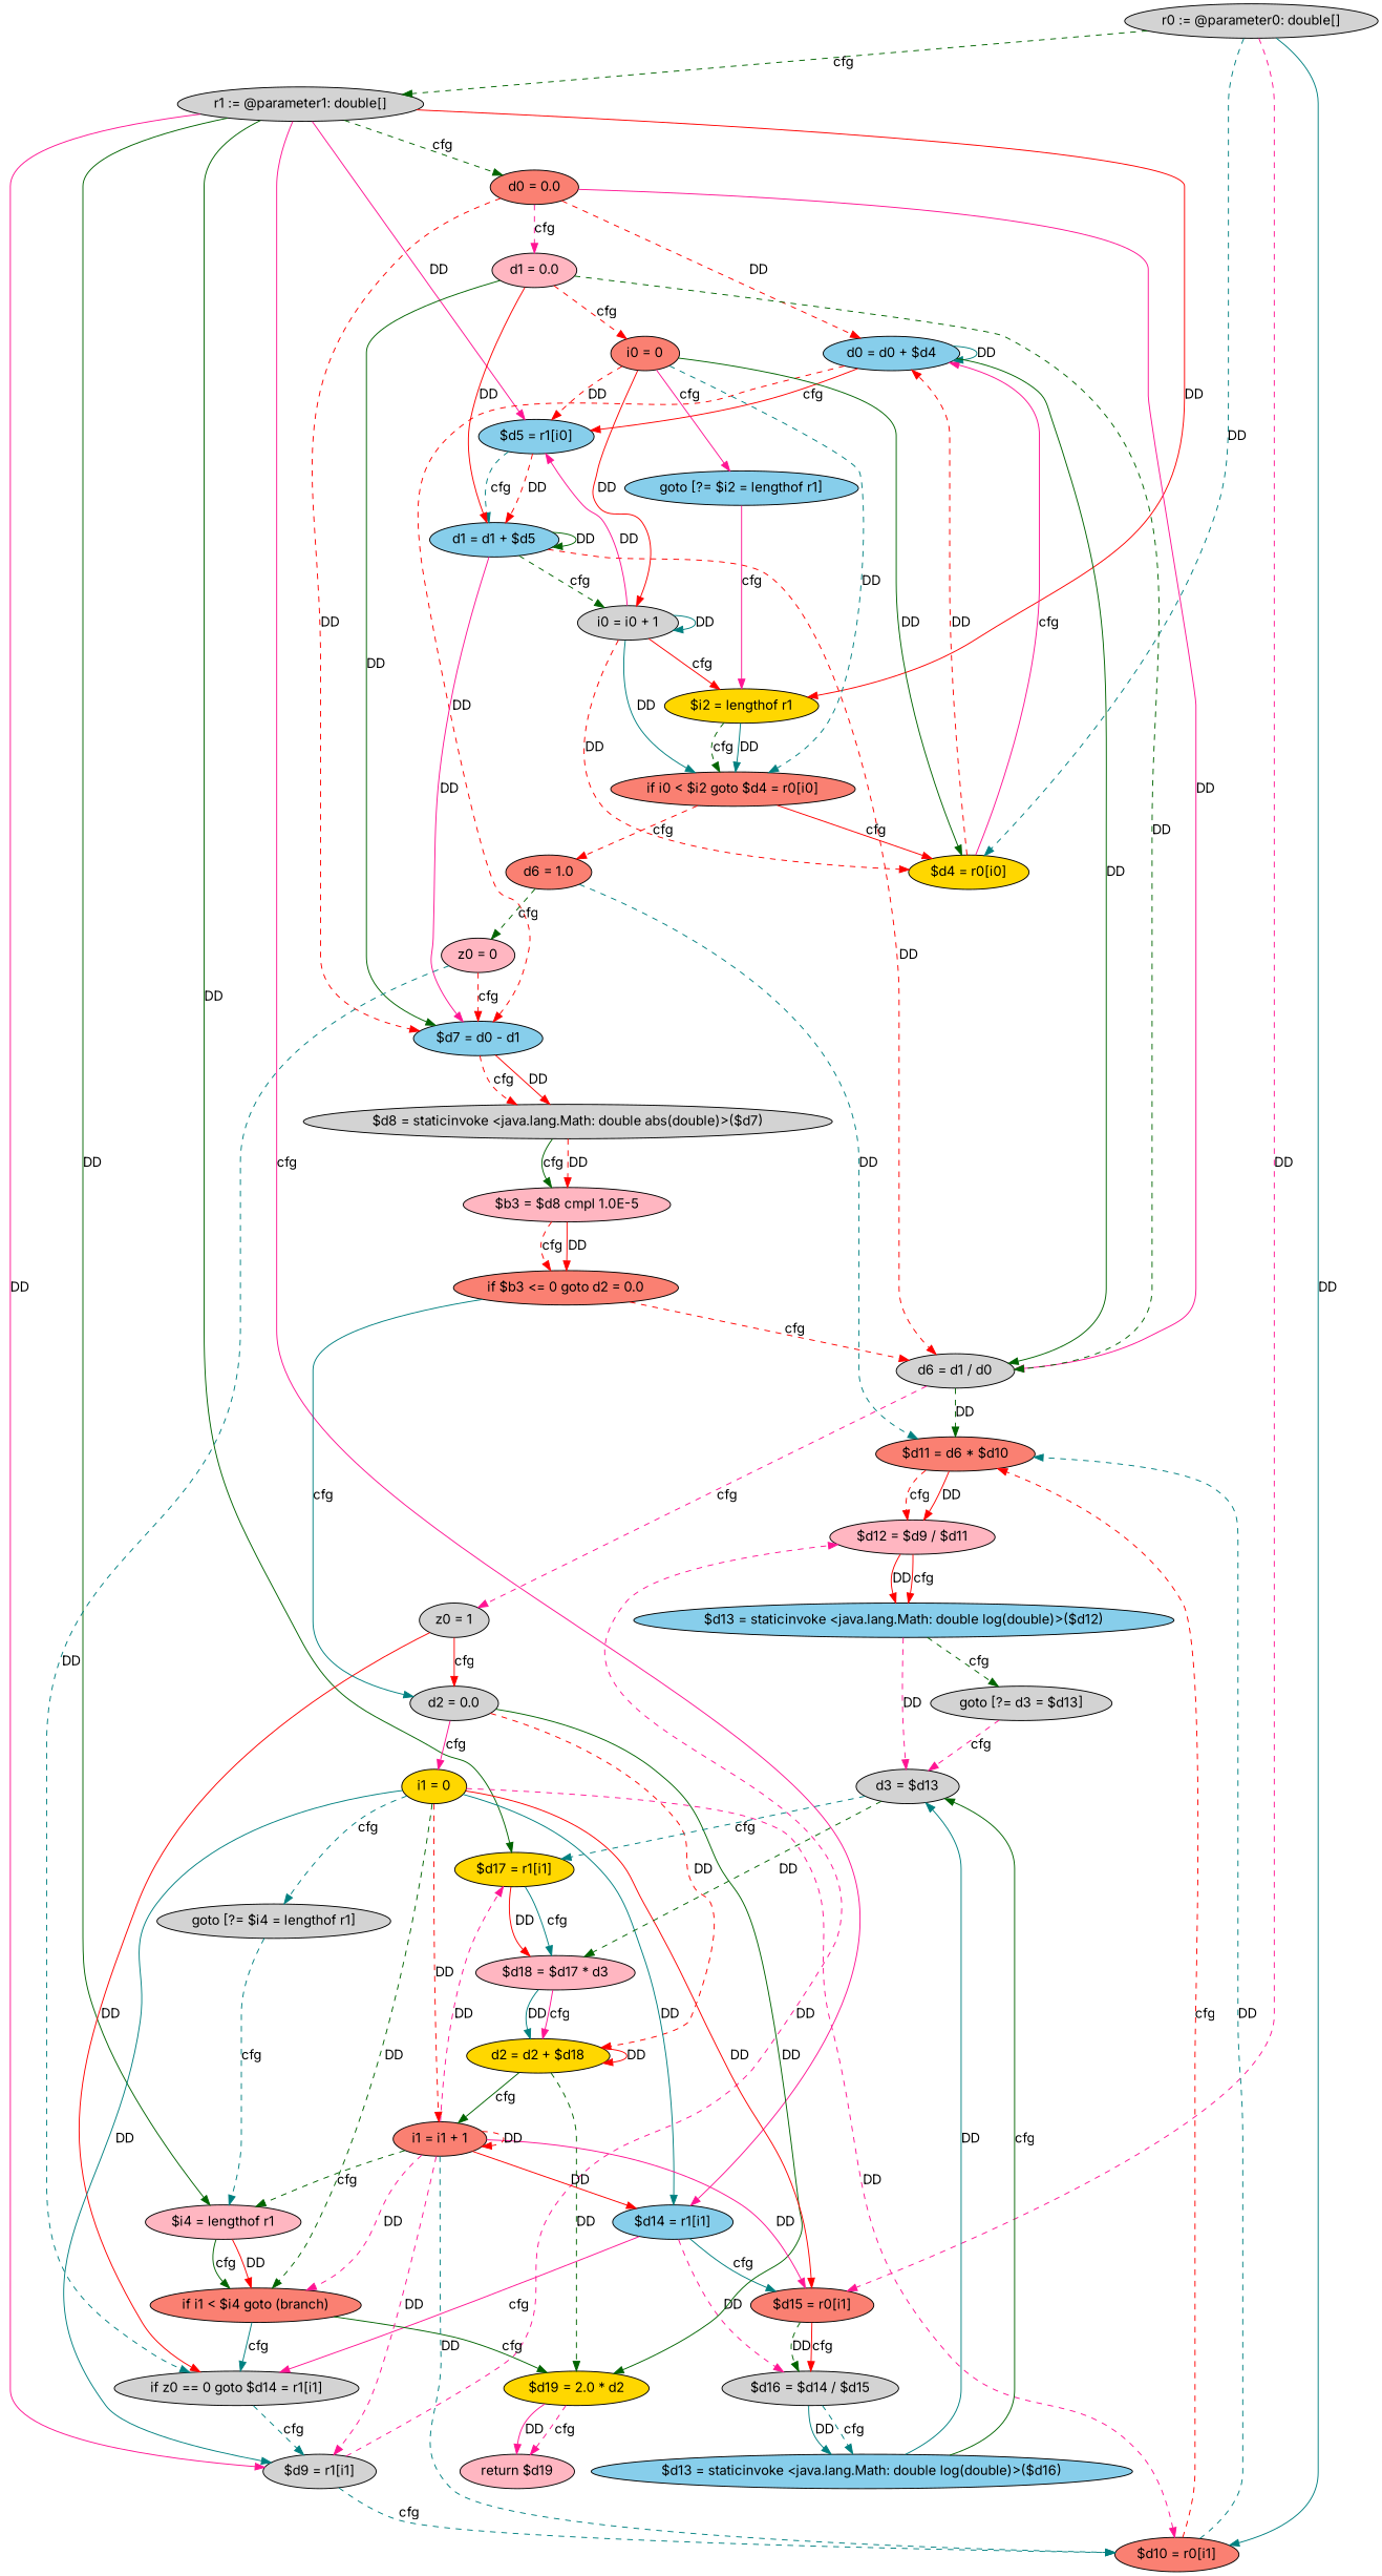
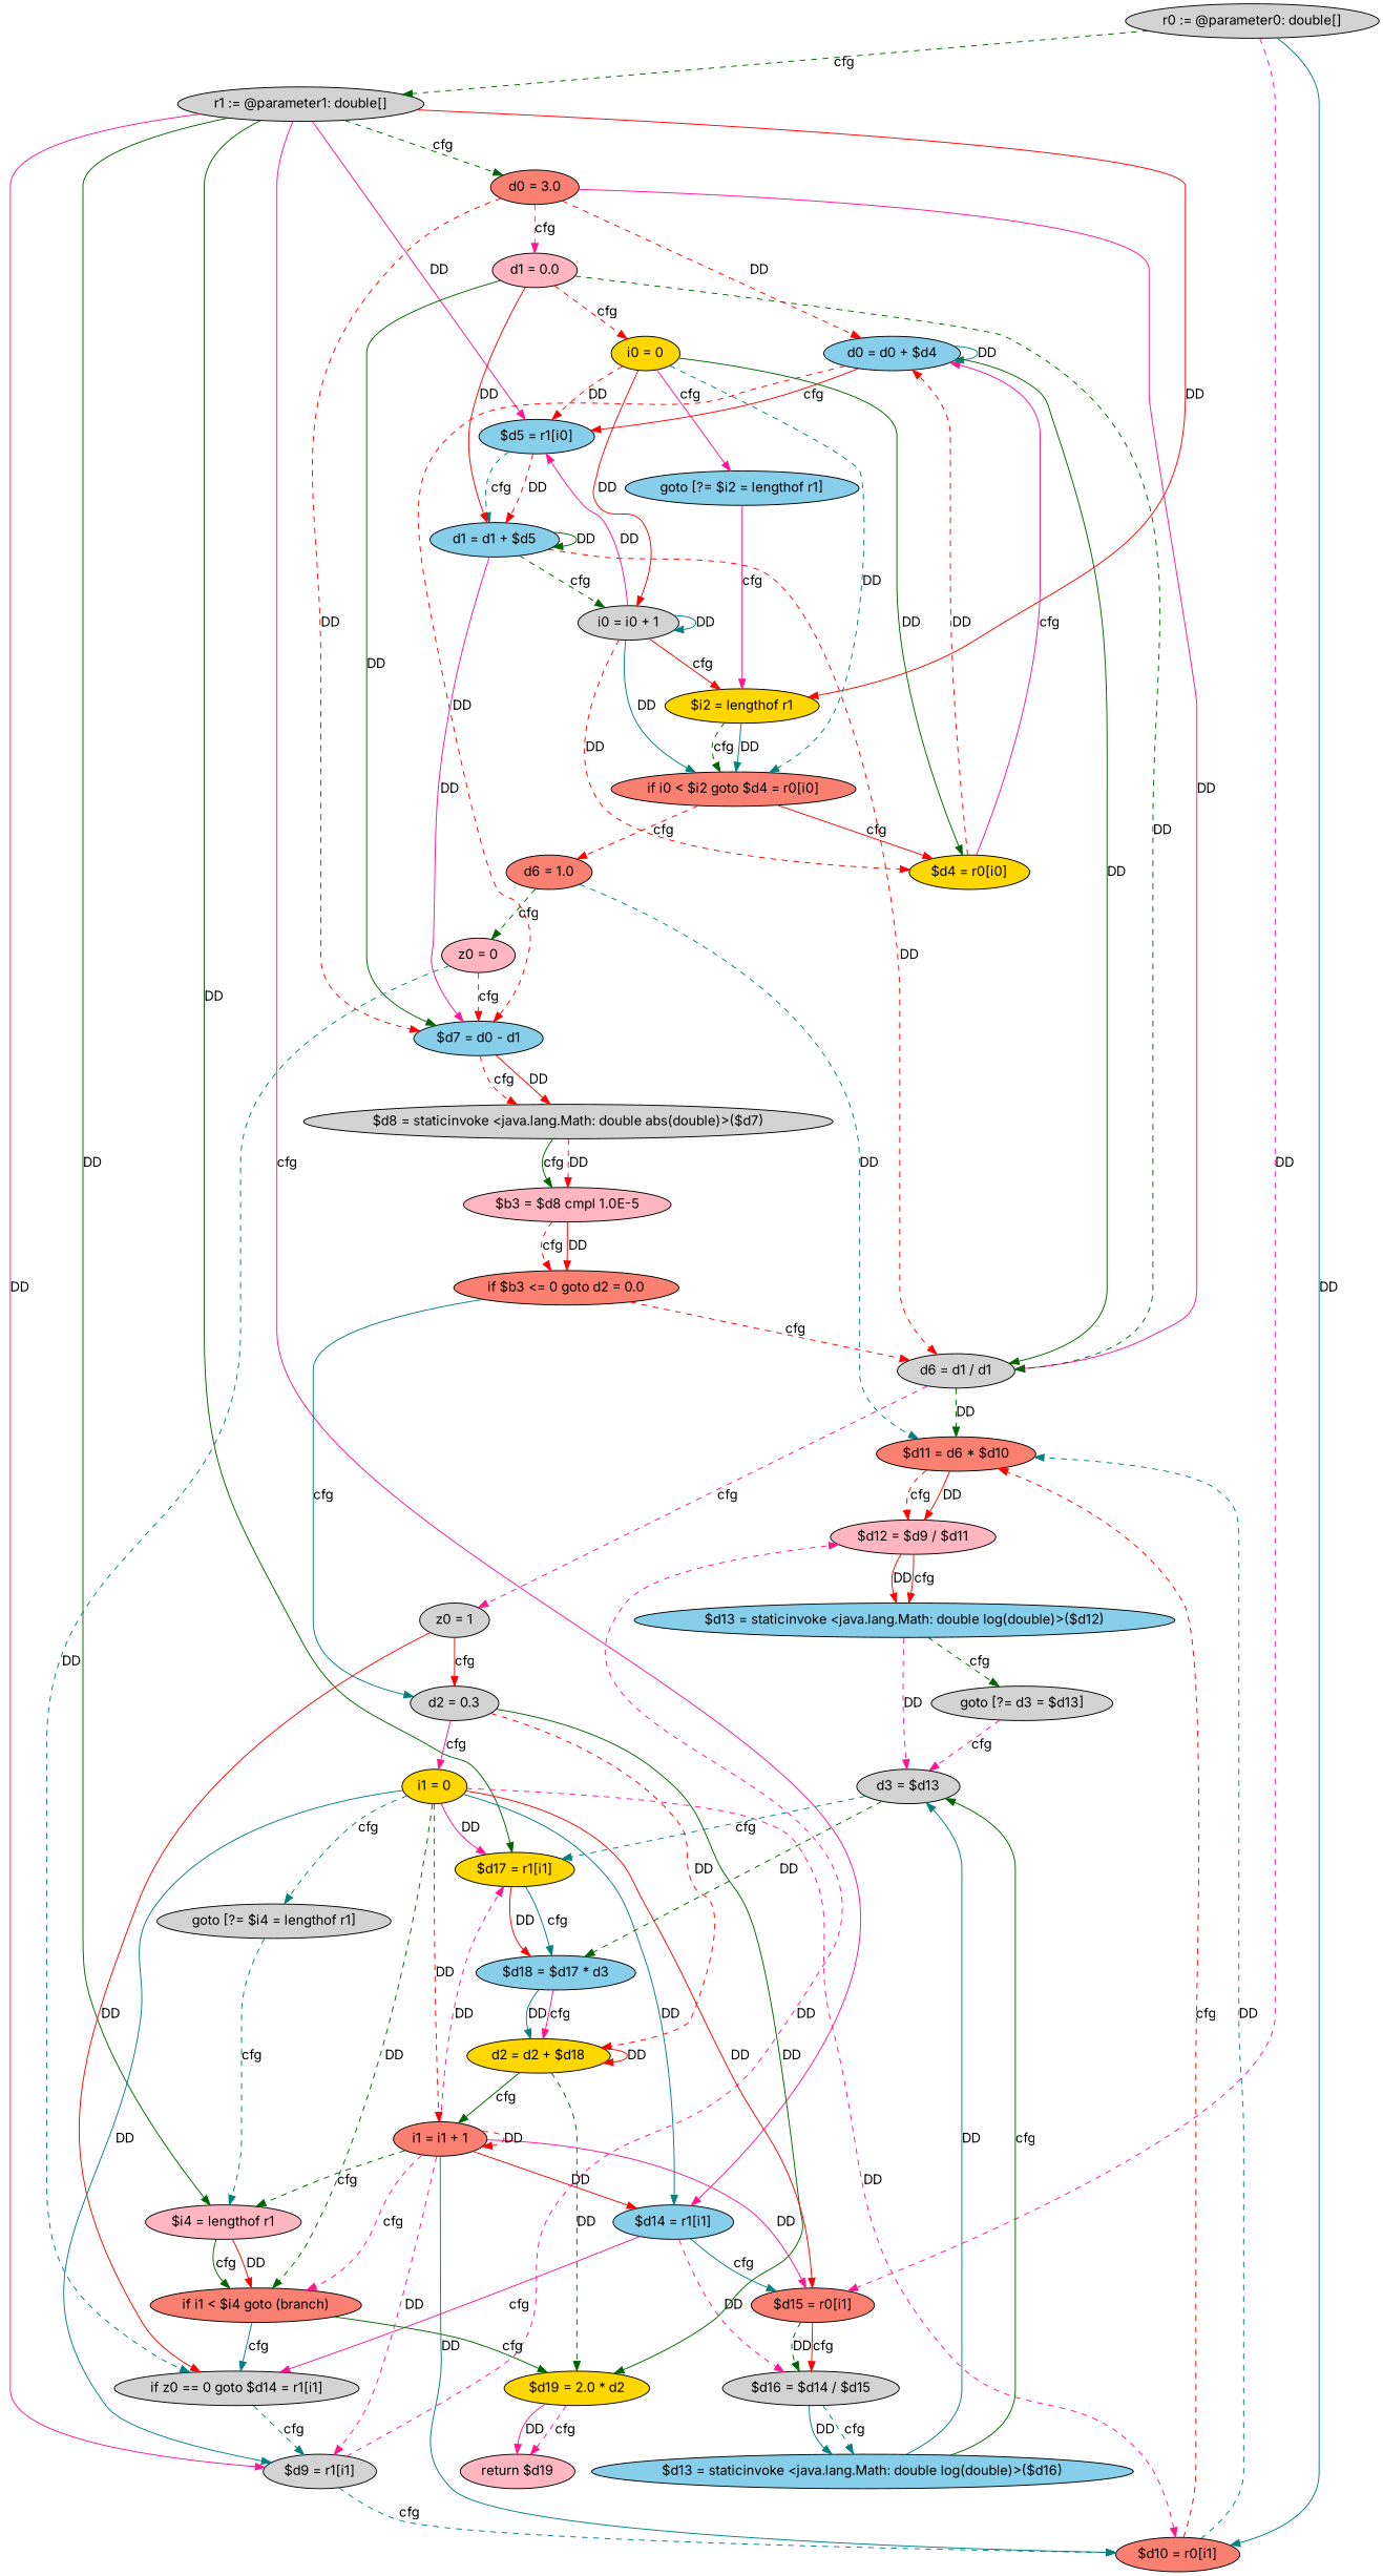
  digraph {
    fontname=Inter
    node [fillcolor=lightgrey fontname=Inter style=filled]
    edge [color=red fontname=Inter style=solid]
    n1 [label="r0 := @parameter0: double[]"]
    n2 [label="r1 := @parameter1: double[]"]
    n3 [fillcolor=gold label="$d4 = r0[i0]"]
    n4 [fillcolor=salmon label="$d10 = r0[i1]"]
    n5 [fillcolor=salmon label="$d15 = r0[i1]"]
-   n6 [fillcolor=salmon label="d0 = 0.0"]
+   n6 [fillcolor=salmon label="d0 = 3.0"]
    n7 [fillcolor=skyblue label="$d5 = r1[i0]"]
    n8 [fillcolor=gold label="$i2 = lengthof r1"]
    n9 [label="$d9 = r1[i1]"]
    n10 [fillcolor=skyblue label="$d14 = r1[i1]"]
    n11 [fillcolor=gold label="$d17 = r1[i1]"]
    n12 [fillcolor=lightpink label="$i4 = lengthof r1"]
    n13 [fillcolor=skyblue label="d0 = d0 + $d4"]
    n14 [fillcolor=salmon label="$d11 = d6 * $d10"]
    n15 [label="$d16 = $d14 / $d15"]
    n16 [fillcolor=lightpink label="d1 = 0.0"]
    n17 [fillcolor=skyblue label="$d7 = d0 - d1"]
-   n18 [label="d6 = d1 / d0"]
+   n18 [label="d6 = d1 / d1"]
    n19 [fillcolor=skyblue label="d1 = d1 + $d5"]
    n20 [fillcolor=salmon label="if i0 < $i2 goto $d4 = r0[i0]"]
    n21 [fillcolor=lightpink label="$d12 = $d9 / $d11"]
    n22 [label="if z0 == 0 goto $d14 = r1[i1]"]
-   n23 [fillcolor=lightpink label="$d18 = $d17 * d3"]
+   n23 [fillcolor=skyblue label="$d18 = $d17 * d3"]
    n24 [fillcolor=salmon label="if i1 < $i4 goto (branch)"]
-   n25 [fillcolor=salmon label="i0 = 0"]
+   n25 [fillcolor=gold label="i0 = 0"]
    n26 [label="$d8 = staticinvoke <java.lang.Math: double abs(double)>($d7)"]
    n27 [label="z0 = 1"]
    n28 [fillcolor=skyblue label="goto [?= $i2 = lengthof r1]"]
    n29 [label="i0 = i0 + 1"]
    n30 [fillcolor=salmon label="d6 = 1.0"]
    n31 [fillcolor=lightpink label="z0 = 0"]
    n32 [fillcolor=lightpink label="$b3 = $d8 cmpl 1.0E-5"]
    n33 [fillcolor=salmon label="if $b3 <= 0 goto d2 = 0.0"]
-   n34 [label="d2 = 0.0"]
+   n34 [label="d2 = 0.3"]
    n35 [fillcolor=gold label="i1 = 0"]
    n36 [fillcolor=gold label="d2 = d2 + $d18"]
    n37 [fillcolor=gold label="$d19 = 2.0 * d2"]
    n38 [label="goto [?= $i4 = lengthof r1]"]
    n39 [fillcolor=salmon label="i1 = i1 + 1"]
    n40 [fillcolor=lightpink label="return $d19"]
    n41 [fillcolor=skyblue label="$d13 = staticinvoke <java.lang.Math: double log(double)>($d12)"]
    n42 [label="goto [?= d3 = $d13]"]
    n43 [label="d3 = $d13"]
    n44 [fillcolor=skyblue label="$d13 = staticinvoke <java.lang.Math: double log(double)>($d16)"]
    n1 -> n2 [color=darkgreen label=cfg style=dashed]
-   n1 -> n3 [color=teal label=DD style=dashed]
    n1 -> n4 [color=teal label=DD]
    n1 -> n5 [color=deeppink label=DD style=dashed]
    n2 -> n6 [color=darkgreen label=cfg style=dashed]
    n2 -> n7 [color=deeppink label=DD]
    n2 -> n8 [label=DD]
    n2 -> n9 [color=deeppink label=DD]
    n2 -> n10 [color=deeppink label=cfg]
    n2 -> n11 [color=darkgreen label=DD]
    n2 -> n12 [color=darkgreen label=DD]
    n3 -> n13 [label=DD style=dashed]
    n3 -> n13 [color=deeppink label=cfg]
    n4 -> n14 [color=teal label=DD style=dashed]
    n4 -> n14 [label=cfg style=dashed]
    n5 -> n15 [color=darkgreen label=DD style=dashed]
    n5 -> n15 [label=cfg]
    n6 -> n13 [label=DD style=dashed]
    n6 -> n16 [color=deeppink label=cfg style=dashed]
    n6 -> n17 [label=DD style=dashed]
    n6 -> n18 [color=deeppink label=DD]
    n7 -> n19 [label=DD style=dashed]
    n7 -> n19 [color=teal label=cfg style=dashed]
    n8 -> n20 [color=teal label=DD]
    n8 -> n20 [color=darkgreen label=cfg style=dashed]
    n9 -> n4 [color=teal label=cfg style=dashed]
    n9 -> n21 [color=deeppink label=DD style=dashed]
    n10 -> n5 [color=teal label=cfg]
    n10 -> n15 [color=deeppink label=DD style=dashed]
    n10 -> n22 [color=deeppink label=cfg]
    n11 -> n23 [label=DD]
    n11 -> n23 [color=teal label=cfg]
    n12 -> n24 [label=DD]
    n12 -> n24 [color=darkgreen label=cfg]
    n13 -> n7 [label=cfg]
    n13 -> n13 [color=teal label=DD]
    n13 -> n17 [label=DD style=dashed]
    n13 -> n18 [color=darkgreen label=DD]
    n14 -> n21 [label=DD]
    n14 -> n21 [label=cfg style=dashed]
    n15 -> n44 [color=teal label=DD]
    n15 -> n44 [color=teal label=cfg style=dashed]
    n16 -> n17 [color=darkgreen label=DD]
    n16 -> n18 [color=darkgreen label=DD style=dashed]
    n16 -> n19 [label=DD]
    n16 -> n25 [label=cfg style=dashed]
    n17 -> n26 [label=DD]
    n17 -> n26 [label=cfg style=dashed]
    n18 -> n14 [color=darkgreen label=DD style=dashed]
    n18 -> n27 [color=deeppink label=cfg style=dashed]
    n19 -> n17 [color=deeppink label=DD]
    n19 -> n18 [label=DD style=dashed]
    n19 -> n19 [color=darkgreen label=DD]
    n19 -> n29 [color=darkgreen label=cfg style=dashed]
    n20 -> n3 [label=cfg]
    n20 -> n30 [label=cfg style=dashed]
    n21 -> n41 [label=DD]
    n21 -> n41 [label=cfg]
    n22 -> n9 [color=teal label=cfg style=dashed]
    n23 -> n36 [color=teal label=DD]
    n23 -> n36 [color=deeppink label=cfg]
    n24 -> n22 [color=teal label=cfg]
    n24 -> n37 [color=darkgreen label=cfg]
    n25 -> n3 [color=darkgreen label=DD]
    n25 -> n7 [label=DD style=dashed]
    n25 -> n20 [color=teal label=DD style=dashed]
    n25 -> n28 [color=deeppink label=cfg]
    n25 -> n29 [label=DD]
    n26 -> n32 [label=DD style=dashed]
    n26 -> n32 [color=darkgreen label=cfg]
    n27 -> n22 [label=DD]
    n27 -> n34 [label=cfg]
    n28 -> n8 [color=deeppink label=cfg]
    n29 -> n3 [label=DD style=dashed]
    n29 -> n7 [color=deeppink label=DD]
    n29 -> n8 [label=cfg]
    n29 -> n20 [color=teal label=DD]
    n29 -> n29 [color=teal label=DD]
    n30 -> n14 [color=teal label=DD style=dashed]
    n30 -> n31 [color=darkgreen label=cfg style=dashed]
    n31 -> n17 [label=cfg style=dashed]
    n31 -> n22 [color=teal label=DD style=dashed]
    n32 -> n33 [label=DD]
    n32 -> n33 [label=cfg style=dashed]
    n33 -> n18 [label=cfg style=dashed]
    n33 -> n34 [color=teal label=cfg]
    n34 -> n35 [color=deeppink label=cfg]
    n34 -> n36 [label=DD style=dashed]
    n34 -> n37 [color=darkgreen label=DD]
    n35 -> n4 [color=deeppink label=DD style=dashed]
    n35 -> n5 [label=DD]
    n35 -> n9 [color=teal label=DD]
    n35 -> n10 [color=teal label=DD]
+   n35 -> n11 [color=deeppink label=DD]
    n35 -> n24 [color=darkgreen label=DD style=dashed]
    n35 -> n38 [color=teal label=cfg style=dashed]
    n35 -> n39 [label=DD style=dashed]
    n36 -> n36 [label=DD]
    n36 -> n37 [color=darkgreen label=DD style=dashed]
    n36 -> n39 [color=darkgreen label=cfg]
    n37 -> n40 [color=deeppink label=DD]
    n37 -> n40 [color=deeppink label=cfg style=dashed]
    n38 -> n12 [color=teal label=cfg style=dashed]
-   n39 -> n4 [color=teal label=DD style=dashed]
+   n39 -> n4 [color=teal label=DD]
    n39 -> n5 [color=deeppink label=DD]
    n39 -> n9 [color=deeppink label=DD style=dashed]
    n39 -> n10 [label=DD]
    n39 -> n11 [color=deeppink label=DD style=dashed]
    n39 -> n12 [color=darkgreen label=cfg style=dashed]
-   n39 -> n24 [color=deeppink label=DD style=dashed]
+   n39 -> n24 [color=deeppink label=cfg style=dashed]
    n39 -> n39 [label=DD style=dashed]
    n41 -> n42 [color=darkgreen label=cfg style=dashed]
    n41 -> n43 [color=deeppink label=DD style=dashed]
    n42 -> n43 [color=deeppink label=cfg style=dashed]
    n43 -> n11 [color=teal label=cfg style=dashed]
    n43 -> n23 [color=darkgreen label=DD style=dashed]
    n44 -> n43 [color=teal label=DD]
    n44 -> n43 [color=darkgreen label=cfg]
  }
